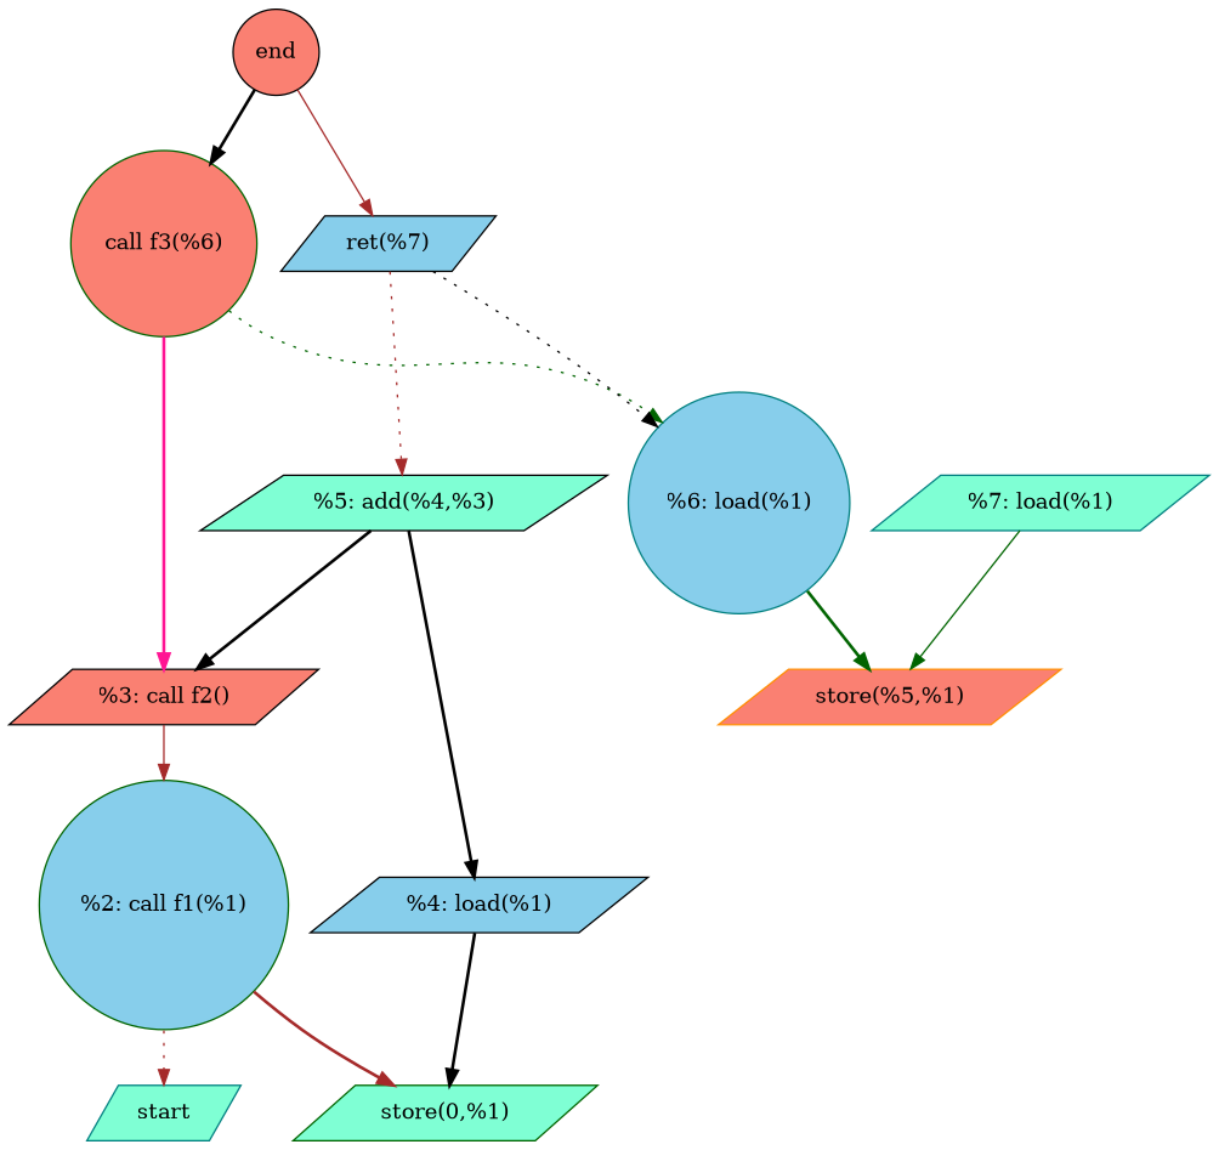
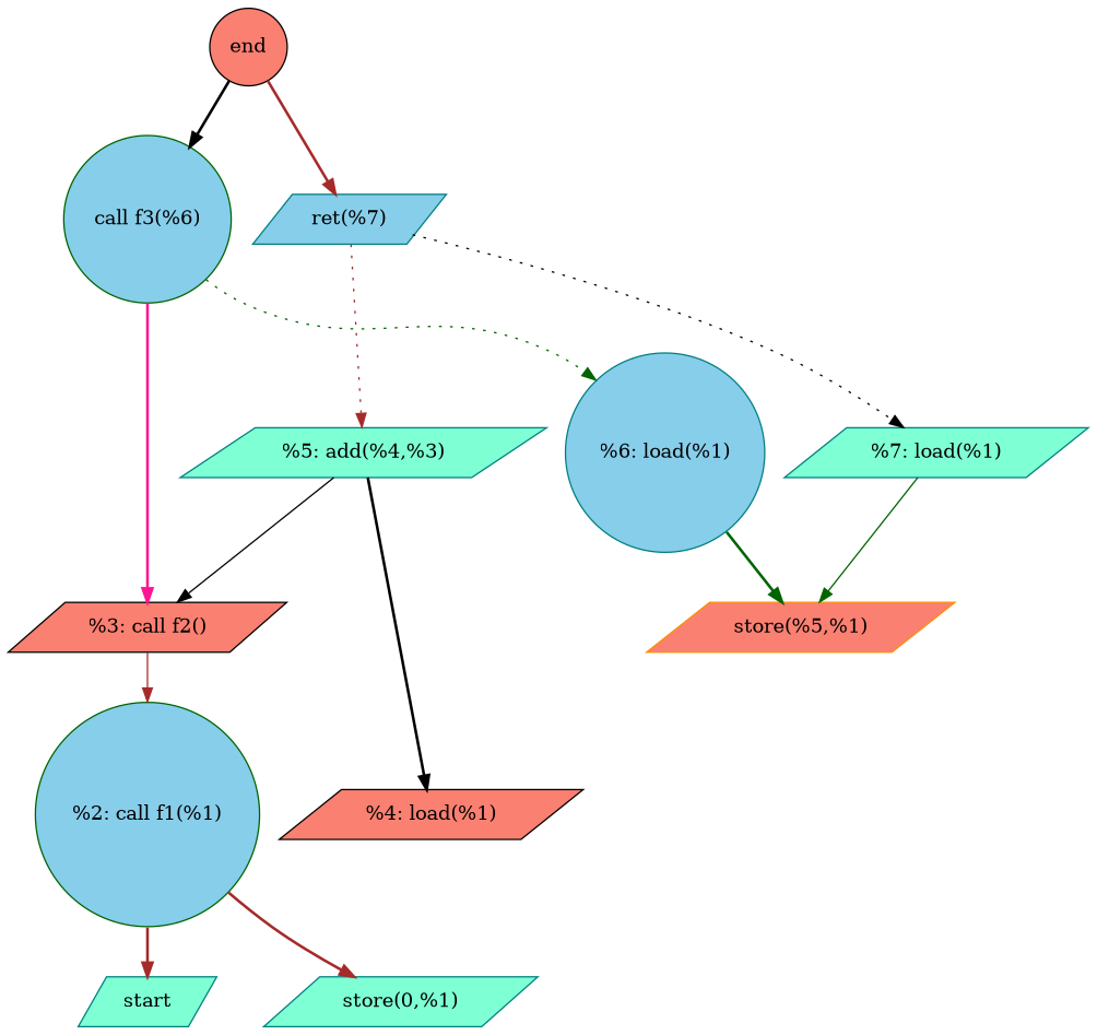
  digraph {
    node [color=black fillcolor=aquamarine shape=parallelogram style=filled]
    edge [color=black style=bold]
    n1 [color=teal label=start]
    n2 [fillcolor=salmon label=end shape=circle]
-   n3 [color=darkgreen fillcolor=salmon label="call f3(%6)" shape=circle]
-   n4 [fillcolor=skyblue label="ret(%7)"]
+   n3 [color=darkgreen fillcolor=skyblue label="call f3(%6)" shape=circle]
+   n4 [color=teal fillcolor=skyblue label="ret(%7)"]
    n5 [fillcolor=salmon label="%3: call f2()"]
    n6 [color=teal fillcolor=skyblue label="%6: load(%1)" shape=circle]
-   n7 [label="%5: add(%4,%3)"]
+   n7 [color=teal label="%5: add(%4,%3)"]
    n8 [color=teal label="%7: load(%1)"]
-   n9 [color=darkgreen label="store(0,%1)"]
+   n9 [color=teal label="store(0,%1)"]
    n10 [color=darkgreen fillcolor=skyblue label="%2: call f1(%1)" shape=circle]
-   n11 [fillcolor=skyblue label="%4: load(%1)"]
+   n11 [fillcolor=salmon label="%4: load(%1)"]
    n12 [color=darkorange fillcolor=salmon label="store(%5,%1)"]
    n2 -> n3 [weight=100]
-   n2 -> n4 [color=brown style=solid weight=100]
+   n2 -> n4 [color=brown weight=100]
    n3 -> n5 [color=deeppink weight=100]
    n3 -> n6 [color=darkgreen style=dotted]
    n4 -> n7 [color=brown style=dotted]
-   n4 -> n6 [style=dotted]
+   n4 -> n8 [style=dotted]
    n5 -> n10 [color=brown style=solid weight=100]
    n6 -> n12 [color=darkgreen]
-   n7 -> n5
+   n7 -> n5 [style=solid]
    n7 -> n11
    n8 -> n12 [color=darkgreen style=solid]
-   n10 -> n1 [color=brown style=dotted weight=100]
+   n10 -> n1 [color=brown weight=100]
    n10 -> n9 [color=brown]
-   n11 -> n9
  }
